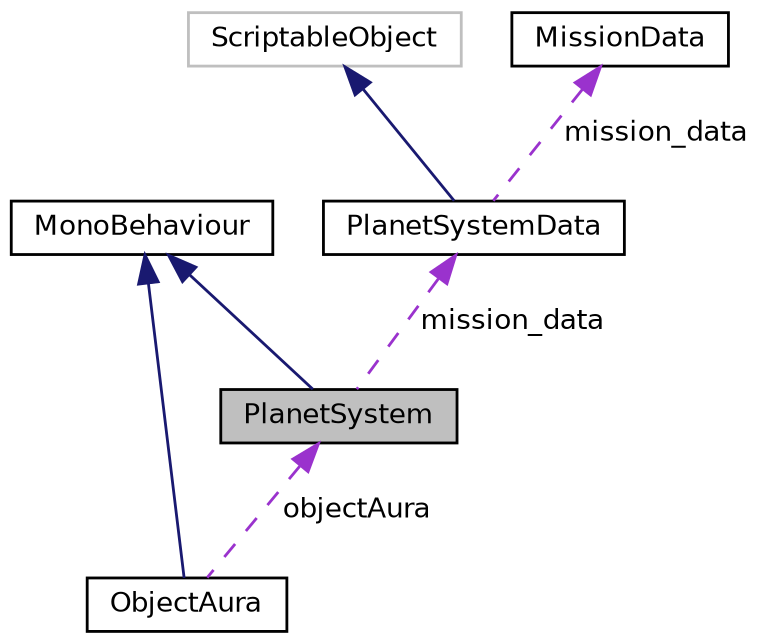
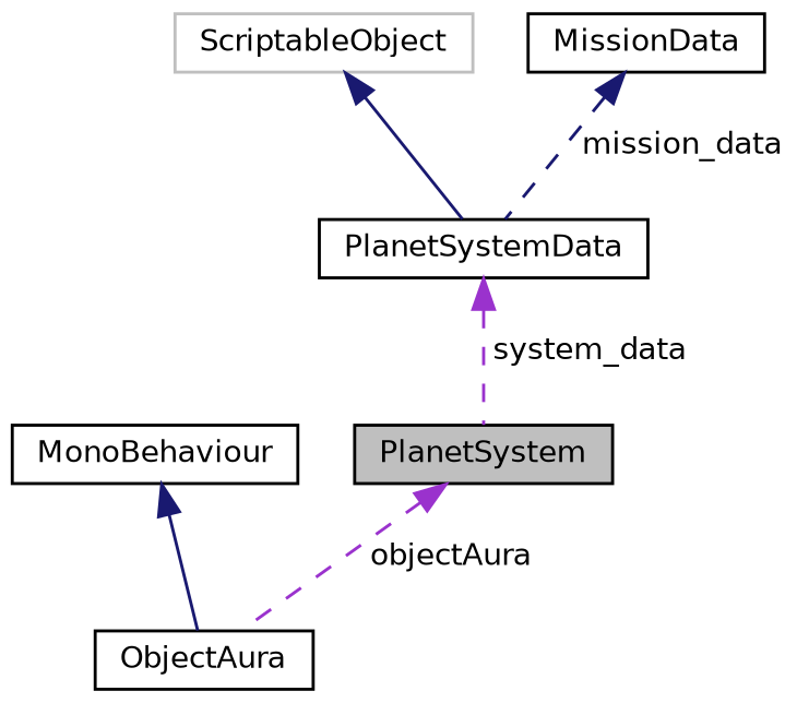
  digraph {
    node [color=black fillcolor=white fontname=Helvetica fontsize=10 shape=record style=filled]
    edge [color=darkorchid3 dir=back fontname=Helvetica fontsize=10 labelfontname=Helvetica labelfontsize=10 style=dashed]
    n1 [fillcolor=grey75 fontcolor=black height=0.2 label=PlanetSystem width=0.4]
    n2 [height=0.2 label=ObjectAura width=0.4]
    n3 [height=0.2 label=MonoBehaviour width=0.4]
    n4 [height=0.2 label=PlanetSystemData width=0.4]
    n5 [color=grey75 height=0.2 label=ScriptableObject width=0.4]
    n6 [height=0.2 label=MissionData width=0.4]
    n1 -> n2 [label=" objectAura"]
-   n3 -> n1 [color=midnightblue style=solid]
    n3 -> n2 [color=midnightblue style=solid]
-   n4 -> n1 [label=" mission_data"]
+   n4 -> n1 [label=" system_data"]
    n5 -> n4 [color=midnightblue style=solid]
-   n6 -> n4 [label=" mission_data"]
+   n6 -> n4 [color=midnightblue label=" mission_data"]
  }
